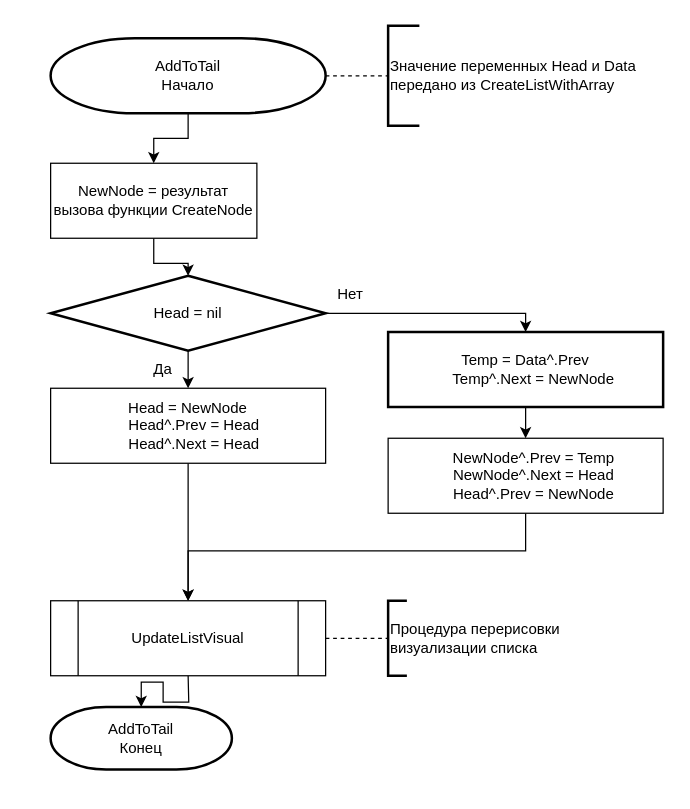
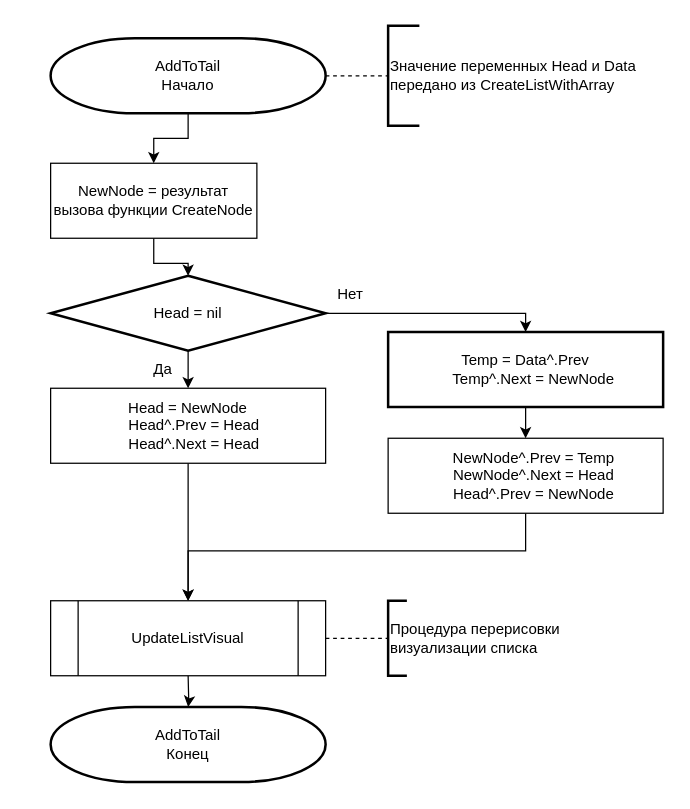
  <mxCell id="0" />
  <mxCell id="1" parent="0" />
  <mxCell id="2" value="" style="edgeStyle=orthogonalEdgeStyle;rounded=0;orthogonalLoop=1;jettySize=auto;html=1;" edge="1" parent="1" source="3" target="5"><mxGeometry relative="1" as="geometry" /></mxCell>
  <mxCell id="3" value="AddToTail&lt;div&gt;Начало&lt;/div&gt;" style="strokeWidth=2;html=1;shape=mxgraph.flowchart.terminator;whiteSpace=wrap;" vertex="1" parent="1"><mxGeometry x="40" y="30" width="220" height="60" as="geometry" /></mxCell>
  <mxCell id="4" style="edgeStyle=orthogonalEdgeStyle;rounded=0;orthogonalLoop=1;jettySize=auto;html=1;" edge="1" parent="1" source="5" target="10"><mxGeometry relative="1" as="geometry" /></mxCell>
  <mxCell id="5" value="NewNode = результат вызова функции CreateNode" style="rounded=0;whiteSpace=wrap;html=1;" vertex="1" parent="1"><mxGeometry x="40" y="130" width="165" height="60" as="geometry" /></mxCell>
  <mxCell id="6" value="" style="endArrow=none;dashed=1;html=1;rounded=0;exitX=1;exitY=0.5;exitDx=0;exitDy=0;exitPerimeter=0;" edge="1" parent="1" target="7"><mxGeometry width="50" height="50" relative="1" as="geometry"><mxPoint x="260" y="60" as="sourcePoint" /><mxPoint x="310" y="60" as="targetPoint" /></mxGeometry></mxCell>
  <mxCell id="7" value="Значение переменных Head и Data&lt;div&gt;передано из&amp;nbsp;CreateListWithArray&lt;/div&gt;" style="strokeWidth=2;html=1;shape=mxgraph.flowchart.annotation_1;align=left;pointerEvents=1;" vertex="1" parent="1"><mxGeometry x="310" y="20" width="25" height="80" as="geometry" /></mxCell>
  <mxCell id="8" value="" style="edgeStyle=orthogonalEdgeStyle;rounded=0;orthogonalLoop=1;jettySize=auto;html=1;" edge="1" parent="1" source="10" target="12"><mxGeometry relative="1" as="geometry" /></mxCell>
  <mxCell id="9" value="" style="edgeStyle=orthogonalEdgeStyle;rounded=0;orthogonalLoop=1;jettySize=auto;html=1;" edge="1" parent="1" source="10" target="15"><mxGeometry relative="1" as="geometry"><Array as="points"><mxPoint x="420" y="250" /></Array></mxGeometry></mxCell>
  <mxCell id="10" value="Head = nil" style="strokeWidth=2;html=1;shape=mxgraph.flowchart.decision;whiteSpace=wrap;" vertex="1" parent="1"><mxGeometry x="40" y="220" width="220" height="60" as="geometry" /></mxCell>
  <mxCell id="11" value="" style="edgeStyle=orthogonalEdgeStyle;rounded=0;orthogonalLoop=1;jettySize=auto;html=1;" edge="1" parent="1" source="12"><mxGeometry relative="1" as="geometry"><mxPoint x="150" y="480" as="targetPoint" /></mxGeometry></mxCell>
  <mxCell id="12" value="&lt;div&gt;Head = NewNode&lt;/div&gt;&lt;div&gt;&amp;nbsp; &amp;nbsp;Head^.Prev = Head&lt;/div&gt;&lt;div&gt;&amp;nbsp; &amp;nbsp;Head^.Next = Head&lt;/div&gt;" style="rounded=0;whiteSpace=wrap;html=1;" vertex="1" parent="1"><mxGeometry x="40" y="310" width="220" height="60" as="geometry" /></mxCell>
  <mxCell id="13" value="Да" style="text;html=1;align=center;verticalAlign=middle;whiteSpace=wrap;rounded=0;" vertex="1" parent="1"><mxGeometry x="20" y="265" width="220" height="60" as="geometry" /></mxCell>
  <mxCell id="14" value="" style="edgeStyle=orthogonalEdgeStyle;rounded=0;orthogonalLoop=1;jettySize=auto;html=1;" edge="1" parent="1" source="15" target="19"><mxGeometry relative="1" as="geometry" /></mxCell>
  <mxCell id="15" value="&lt;div style=&quot;&quot;&gt;&lt;font style=&quot;font-size: 12px;&quot;&gt;Temp = Data^.Prev&lt;/font&gt;&lt;/div&gt;&lt;div style=&quot;&quot;&gt;&lt;font style=&quot;font-size: 12px;&quot;&gt;&amp;nbsp; &amp;nbsp; Temp^.Next = NewNode&lt;/font&gt;&lt;/div&gt;" style="whiteSpace=wrap;html=1;strokeWidth=2;" vertex="1" parent="1"><mxGeometry x="310" y="265" width="220" height="60" as="geometry" /></mxCell>
  <mxCell id="16" value="Нет" style="text;html=1;align=center;verticalAlign=middle;whiteSpace=wrap;rounded=0;" vertex="1" parent="1"><mxGeometry x="170" y="205" width="220" height="60" as="geometry" /></mxCell>
- <mxCell id="17" value="AddToTail&lt;div&gt;Конец&lt;/div&gt;" style="strokeWidth=2;html=1;shape=mxgraph.flowchart.terminator;whiteSpace=wrap;" vertex="1" parent="1"><mxGeometry x="40" y="565" width="145" height="50" as="geometry" /></mxCell>
+ <mxCell id="17" value="AddToTail&lt;div&gt;Конец&lt;/div&gt;" style="strokeWidth=2;html=1;shape=mxgraph.flowchart.terminator;whiteSpace=wrap;" vertex="1" parent="1"><mxGeometry x="40" y="565" width="220" height="60" as="geometry" /></mxCell>
  <mxCell id="18" style="edgeStyle=orthogonalEdgeStyle;rounded=0;orthogonalLoop=1;jettySize=auto;html=1;" edge="1" parent="1" source="19"><mxGeometry relative="1" as="geometry"><mxPoint x="150" y="480" as="targetPoint" /><Array as="points"><mxPoint x="420" y="440" /><mxPoint x="150" y="440" /></Array></mxGeometry></mxCell>
  <mxCell id="19" value="&lt;div&gt;&lt;span style=&quot;background-color: initial;&quot;&gt;&amp;nbsp; &amp;nbsp; NewNode^.Prev = Temp&lt;/span&gt;&lt;/div&gt;&lt;div&gt;&lt;div style=&quot;&quot;&gt;&lt;font style=&quot;font-size: 12px;&quot;&gt;&amp;nbsp; &amp;nbsp; NewNode^.Next = Head&lt;/font&gt;&lt;/div&gt;&lt;div style=&quot;&quot;&gt;&lt;font style=&quot;font-size: 12px;&quot;&gt;&amp;nbsp; &amp;nbsp; Head^.Prev = NewNode&lt;/font&gt;&lt;/div&gt;&lt;/div&gt;" style="rounded=0;whiteSpace=wrap;html=1;" vertex="1" parent="1"><mxGeometry x="310" y="350" width="220" height="60" as="geometry" /></mxCell>
  <mxCell id="20" value="" style="edgeStyle=orthogonalEdgeStyle;rounded=0;orthogonalLoop=1;jettySize=auto;html=1;" edge="1" parent="1" target="17"><mxGeometry relative="1" as="geometry"><mxPoint x="150" y="540" as="sourcePoint" /></mxGeometry></mxCell>
  <mxCell id="21" value="UpdateListVisual" style="shape=process;whiteSpace=wrap;html=1;backgroundOutline=1;" vertex="1" parent="1"><mxGeometry x="40" y="480" width="220" height="60" as="geometry" /></mxCell>
  <mxCell id="22" value="" style="endArrow=none;dashed=1;html=1;rounded=0;exitX=1;exitY=0.5;exitDx=0;exitDy=0;" edge="1" parent="1" source="21" target="23"><mxGeometry width="50" height="50" relative="1" as="geometry"><mxPoint x="250" y="530" as="sourcePoint" /><mxPoint x="310" y="510" as="targetPoint" /></mxGeometry></mxCell>
  <mxCell id="23" value="Процедура перерисовки&amp;nbsp;&lt;div&gt;визуализации списка&lt;/div&gt;" style="strokeWidth=2;html=1;shape=mxgraph.flowchart.annotation_1;align=left;pointerEvents=1;" vertex="1" parent="1"><mxGeometry x="310" y="480" width="15" height="60" as="geometry" /></mxCell>
